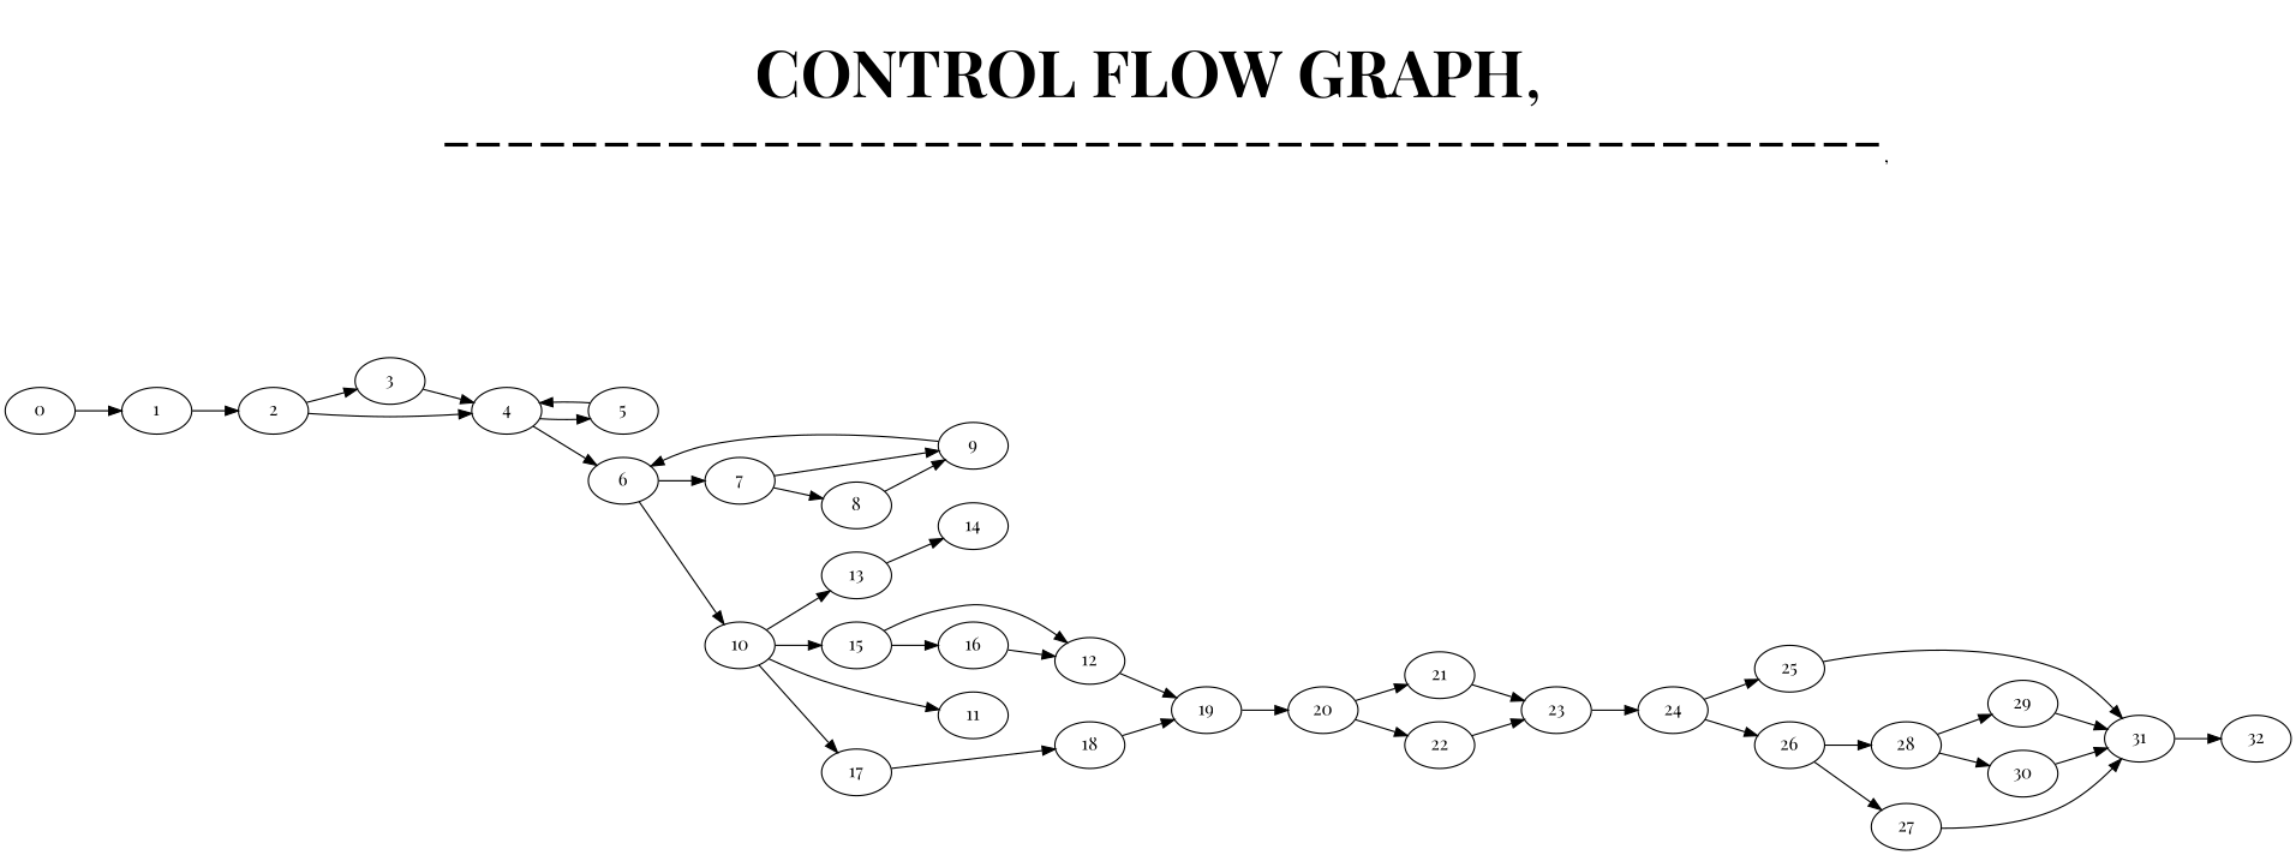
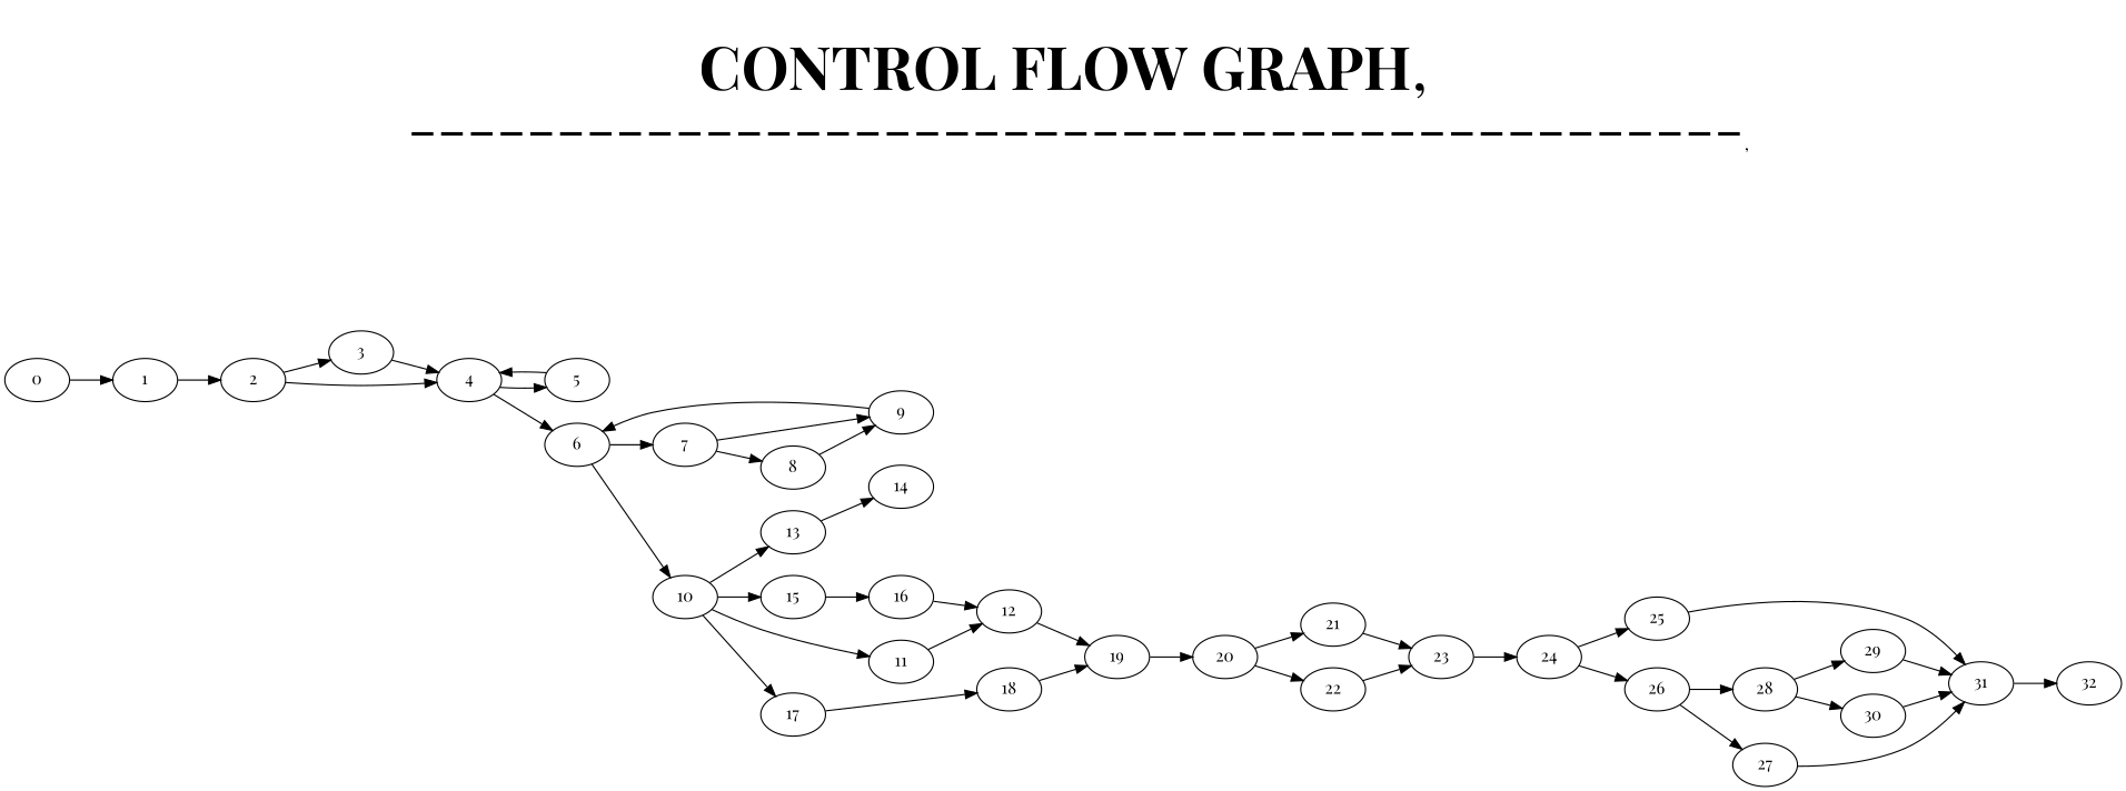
  digraph {
    fontname="Playfair Display"
    label=<<br/><br/><font point-size='50'><b>CONTROL FLOW GRAPH</b>,<br/>  ---------------------------------------------</font>,<br/>>
    labelloc=t
    rankdir=LR
    node [fontname="Playfair Display"]
    edge [fontname="Playfair Display"]
    0
    1
    2
    3
    4
    5
    6
    7
    10
    8
    9
    11
    13
    15
    17
    12
    14
    16
    18
    19
    20
    21
    22
    23
    24
    25
    26
    31
    27
    28
    32
    29
    30
    0 -> 1
    1 -> 2
    2 -> 3
    2 -> 4
    3 -> 4
    4 -> 5
    4 -> 6
    5 -> 4
    6 -> 7
    6 -> 10
    7 -> 8
    7 -> 9
    10 -> 11
    10 -> 13
    10 -> 15
    10 -> 17
    8 -> 9
    9 -> 6
-   15 -> 12
+   11 -> 12
    13 -> 14
    15 -> 16
    17 -> 18
    12 -> 19
    16 -> 12
    18 -> 19
    19 -> 20
    20 -> 21
    20 -> 22
    21 -> 23
    22 -> 23
    23 -> 24
    24 -> 25
    24 -> 26
    25 -> 31
    26 -> 27
    26 -> 28
    31 -> 32
    27 -> 31
    28 -> 29
    28 -> 30
    29 -> 31
    30 -> 31
  }
